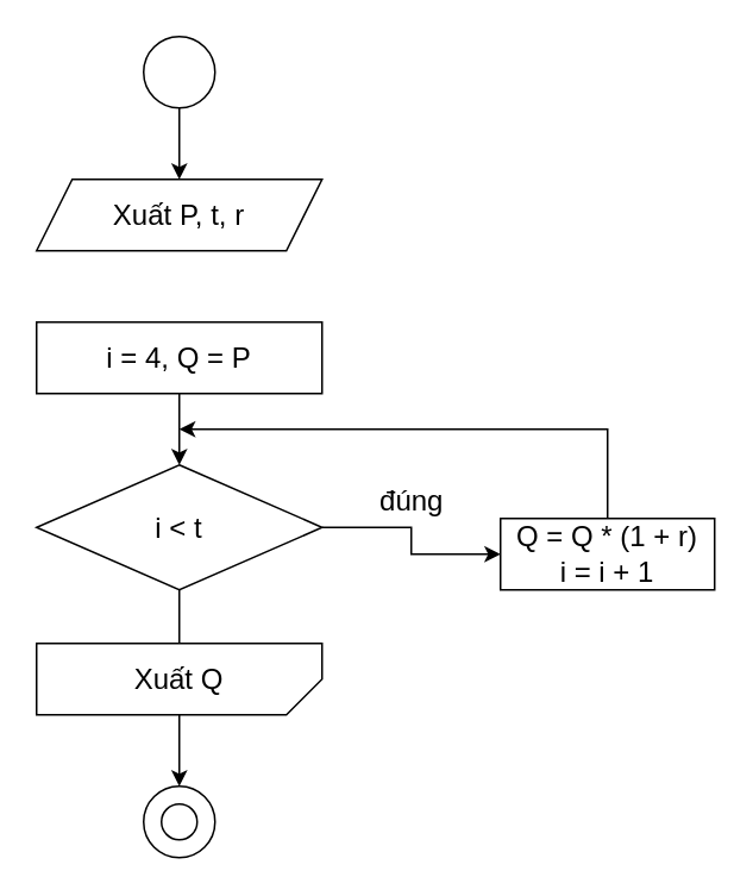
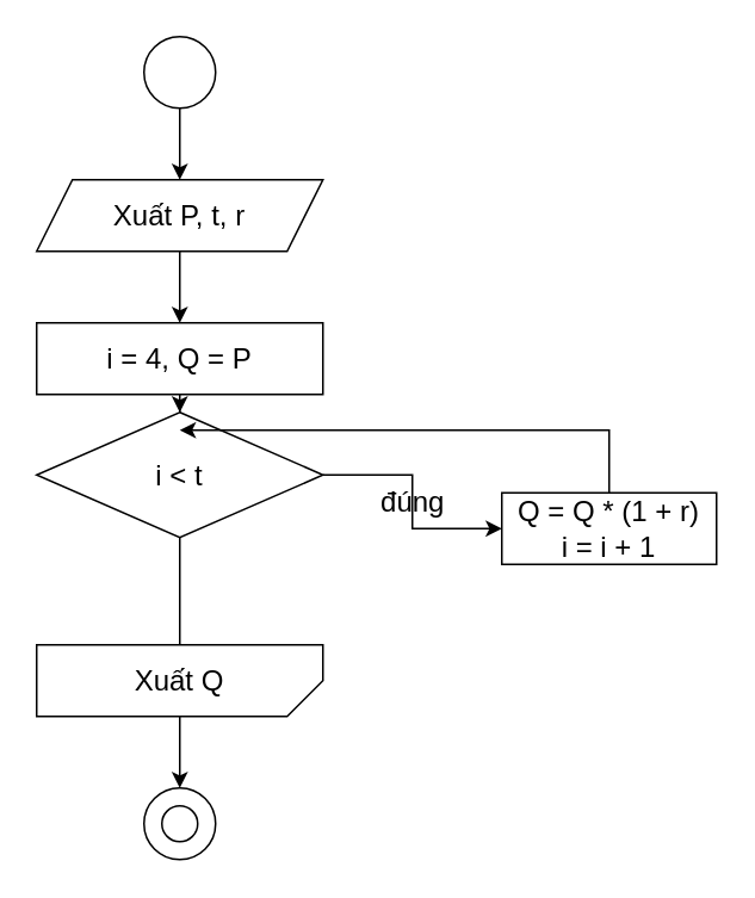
  <mxCell id="0" />
  <mxCell id="1" parent="0" />
  <mxCell id="2" value="" style="edgeStyle=orthogonalEdgeStyle;rounded=0;orthogonalLoop=1;jettySize=auto;html=1;fontSize=16;" parent="1" source="3" target="5" edge="1"><mxGeometry relative="1" as="geometry" /></mxCell>
  <mxCell id="3" value="" style="ellipse;whiteSpace=wrap;html=1;aspect=fixed;" parent="1" vertex="1"><mxGeometry x="80" y="20" width="40" height="40" as="geometry" /></mxCell>
+ <mxCell id="4" value="" style="edgeStyle=orthogonalEdgeStyle;rounded=0;orthogonalLoop=1;jettySize=auto;html=1;fontSize=16;" parent="1" source="5" target="7" edge="1"><mxGeometry relative="1" as="geometry" /></mxCell>
  <mxCell id="5" value="Xuất P, t, r" style="shape=parallelogram;perimeter=parallelogramPerimeter;whiteSpace=wrap;html=1;fixedSize=1;fontSize=16;" parent="1" vertex="1"><mxGeometry x="20" y="100" width="160" height="40" as="geometry" /></mxCell>
  <mxCell id="6" value="" style="edgeStyle=orthogonalEdgeStyle;rounded=0;orthogonalLoop=1;jettySize=auto;html=1;" parent="1" source="7" target="9" edge="1"><mxGeometry relative="1" as="geometry" /></mxCell>
  <mxCell id="7" value="i = 4, Q = P" style="whiteSpace=wrap;html=1;fontSize=16;" parent="1" vertex="1"><mxGeometry x="20" y="180" width="160" height="40" as="geometry" /></mxCell>
  <mxCell id="8" value="" style="edgeStyle=orthogonalEdgeStyle;rounded=0;orthogonalLoop=1;jettySize=auto;html=1;" parent="1" source="9" target="11" edge="1"><mxGeometry relative="1" as="geometry" /></mxCell>
- <mxCell id="9" value="i &amp;lt; t" style="rhombus;whiteSpace=wrap;html=1;fontSize=16;" parent="1" vertex="1"><mxGeometry x="20" y="260" width="160" height="70" as="geometry" /></mxCell>
+ <mxCell id="9" value="i &amp;lt; t" style="rhombus;whiteSpace=wrap;html=1;fontSize=16;" parent="1" vertex="1"><mxGeometry x="20" y="230" width="160" height="70" as="geometry" /></mxCell>
  <mxCell id="10" style="edgeStyle=orthogonalEdgeStyle;rounded=0;orthogonalLoop=1;jettySize=auto;html=1;exitX=0.5;exitY=0;exitDx=0;exitDy=0;" parent="1" source="11" edge="1"><mxGeometry relative="1" as="geometry"><mxPoint x="100" y="240" as="targetPoint" /><Array as="points"><mxPoint x="340" y="240" /><mxPoint x="180" y="240" /></Array></mxGeometry></mxCell>
- <mxCell id="11" value="Q = Q * (1 + r)&lt;br&gt;i = i + 1" style="whiteSpace=wrap;html=1;fontSize=16;" parent="1" vertex="1"><mxGeometry x="280" y="290" width="120" height="40" as="geometry" /></mxCell>
+ <mxCell id="11" value="Q = Q * (1 + r)&lt;br&gt;i = i + 1" style="whiteSpace=wrap;html=1;fontSize=16;" parent="1" vertex="1"><mxGeometry x="280" y="275" width="120" height="40" as="geometry" /></mxCell>
  <mxCell id="12" value="&lt;span style=&quot;font-size: 16px;&quot;&gt;đúng&lt;br&gt;&lt;/span&gt;" style="text;html=1;align=center;verticalAlign=middle;resizable=0;points=[];autosize=1;strokeColor=none;fillColor=none;" parent="1" vertex="1"><mxGeometry x="200" y="265" width="60" height="30" as="geometry" /></mxCell>
  <mxCell id="13" value="" style="edgeStyle=orthogonalEdgeStyle;rounded=0;orthogonalLoop=1;jettySize=auto;html=1;" parent="1" source="14" target="16" edge="1"><mxGeometry relative="1" as="geometry" /></mxCell>
  <mxCell id="14" value="Xuất Q" style="shape=card;whiteSpace=wrap;html=1;flipH=1;direction=north;size=20;fontSize=16;" parent="1" vertex="1"><mxGeometry x="20" y="360" width="160" height="40" as="geometry" /></mxCell>
  <mxCell id="15" style="edgeStyle=orthogonalEdgeStyle;rounded=0;orthogonalLoop=1;jettySize=auto;html=1;exitX=0.5;exitY=1;exitDx=0;exitDy=0;entryX=1;entryY=0.5;entryDx=0;entryDy=0;entryPerimeter=0;endArrow=none;" parent="1" source="9" target="14" edge="1"><mxGeometry relative="1" as="geometry" /></mxCell>
  <mxCell id="16" value="" style="ellipse;whiteSpace=wrap;html=1;fontSize=16;" parent="1" vertex="1"><mxGeometry x="80" y="440" width="40" height="40" as="geometry" /></mxCell>
  <mxCell id="17" value="" style="ellipse;whiteSpace=wrap;html=1;aspect=fixed;" parent="1" vertex="1"><mxGeometry x="90" y="450" width="20" height="20" as="geometry" /></mxCell>
